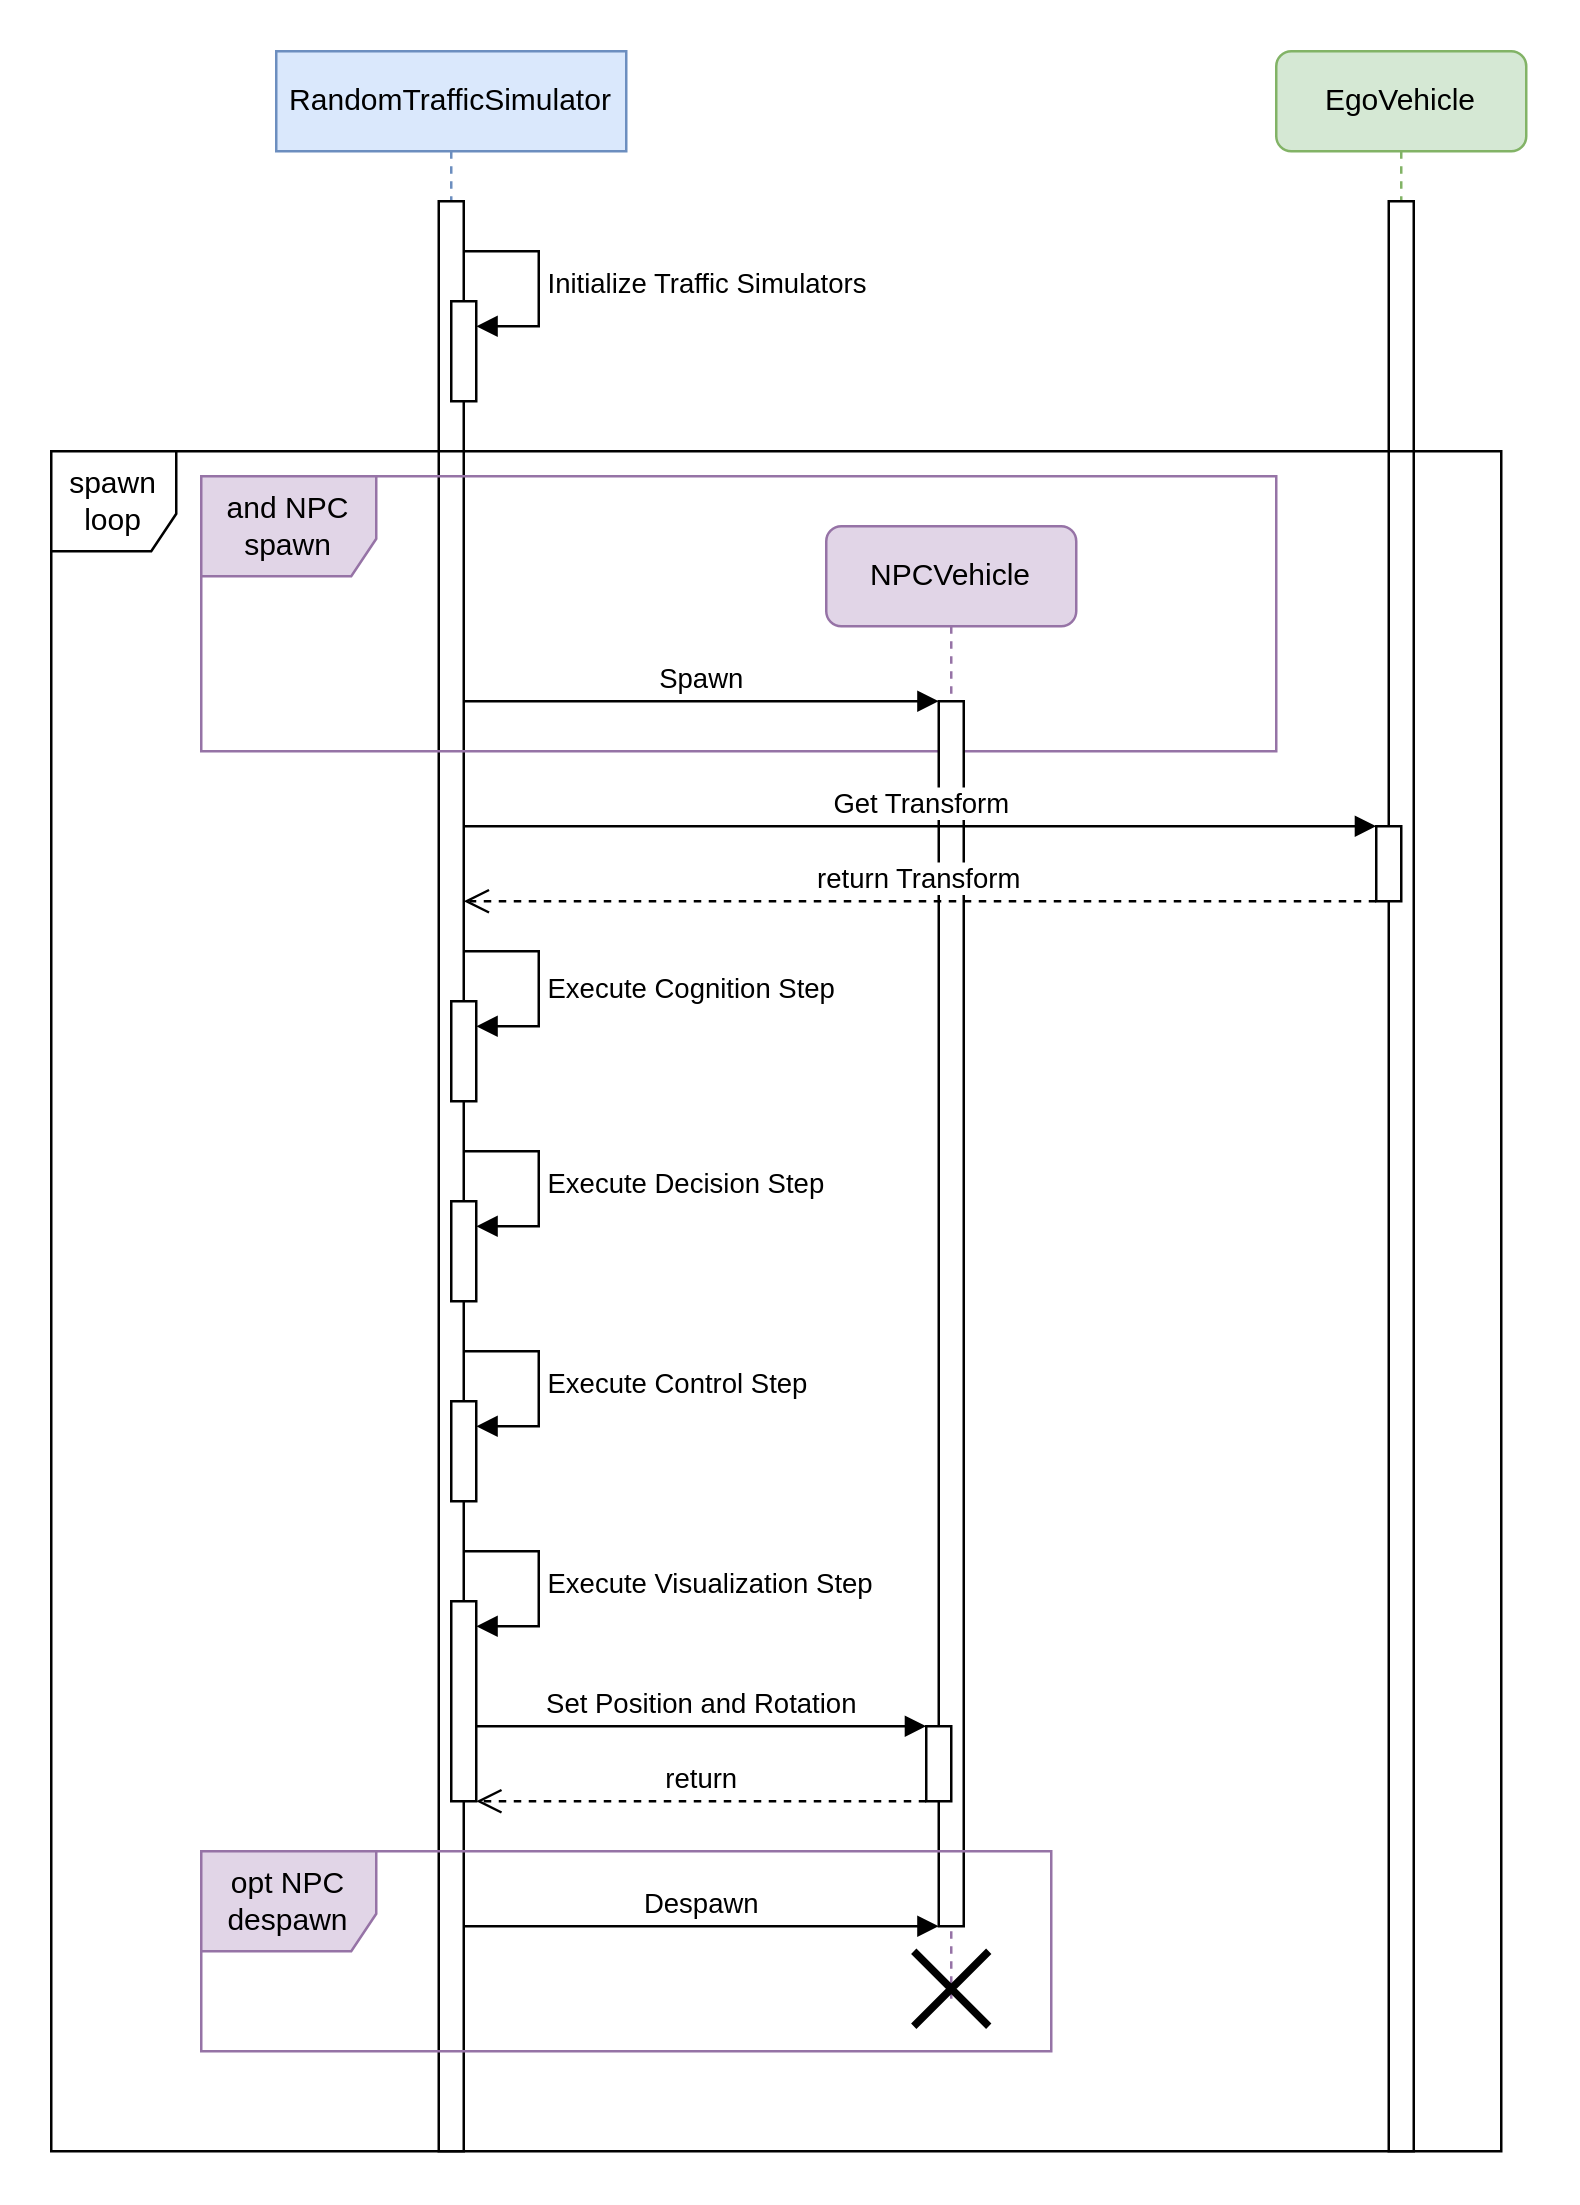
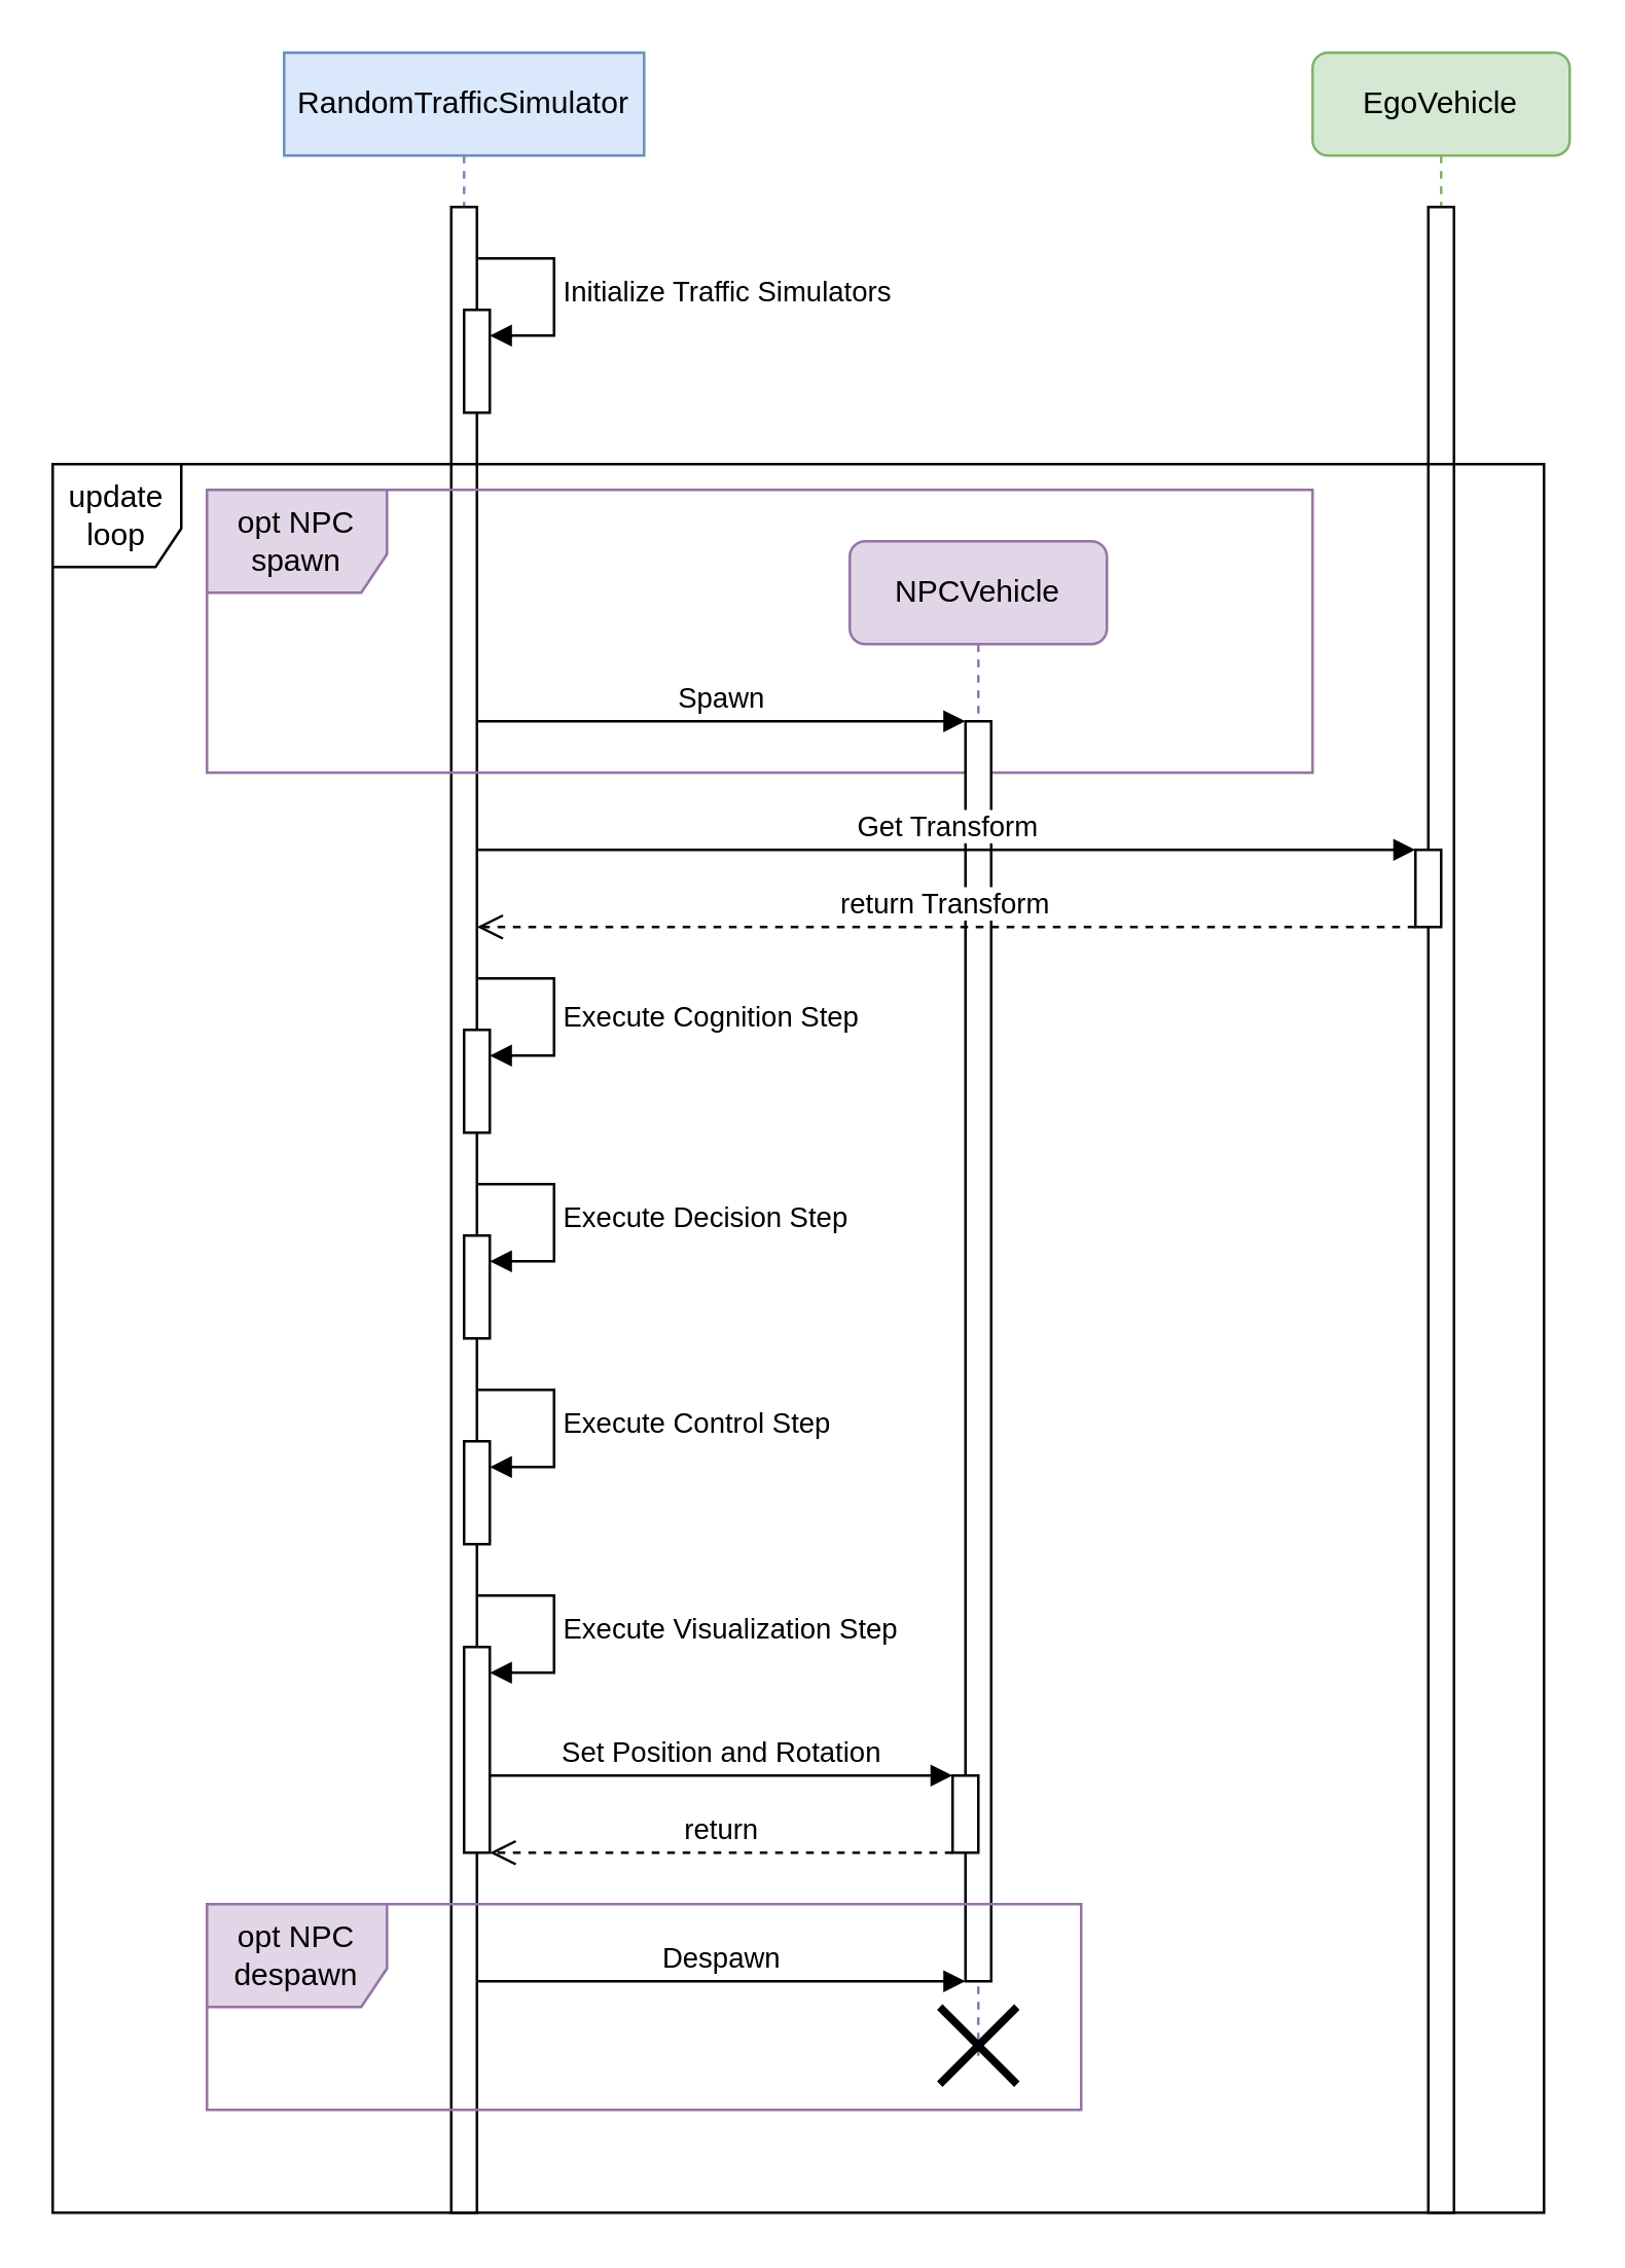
  <mxCell id="0" />
  <mxCell id="1" parent="0" />
  <mxCell id="2" value="&lt;div&gt;RandomTrafficSimulator&lt;/div&gt;" style="shape=umlLifeline;perimeter=lifelinePerimeter;whiteSpace=wrap;html=1;container=0;dropTarget=0;collapsible=0;recursiveResize=0;outlineConnect=0;portConstraint=eastwest;newEdgeStyle={&quot;edgeStyle&quot;:&quot;elbowEdgeStyle&quot;,&quot;elbow&quot;:&quot;vertical&quot;,&quot;curved&quot;:0,&quot;rounded&quot;:0};fillColor=#dae8fc;strokeColor=#6c8ebf;rounded=0;" parent="1" vertex="1"><mxGeometry x="110" y="20" width="140" height="840" as="geometry" /></mxCell>
  <mxCell id="3" value="" style="html=1;points=[];perimeter=orthogonalPerimeter;outlineConnect=0;targetShapes=umlLifeline;portConstraint=eastwest;newEdgeStyle={&quot;edgeStyle&quot;:&quot;elbowEdgeStyle&quot;,&quot;elbow&quot;:&quot;vertical&quot;,&quot;curved&quot;:0,&quot;rounded&quot;:0};" parent="2" vertex="1"><mxGeometry x="65" y="60" width="10" height="780" as="geometry" /></mxCell>
  <mxCell id="4" value="" style="html=1;points=[];perimeter=orthogonalPerimeter;outlineConnect=0;targetShapes=umlLifeline;portConstraint=eastwest;newEdgeStyle={&quot;edgeStyle&quot;:&quot;elbowEdgeStyle&quot;,&quot;elbow&quot;:&quot;vertical&quot;,&quot;curved&quot;:0,&quot;rounded&quot;:0};" vertex="1" parent="2"><mxGeometry x="70" y="100" width="10" height="40" as="geometry" /></mxCell>
  <mxCell id="5" value="Initialize Traffic Simulators" style="html=1;align=left;spacingLeft=2;endArrow=block;rounded=0;edgeStyle=orthogonalEdgeStyle;curved=0;rounded=0;" edge="1" target="4" parent="2"><mxGeometry relative="1" as="geometry"><mxPoint x="75" y="80" as="sourcePoint" /><Array as="points"><mxPoint x="105" y="110" /></Array></mxGeometry></mxCell>
  <mxCell id="6" value="EgoVehicle" style="shape=umlLifeline;perimeter=lifelinePerimeter;whiteSpace=wrap;html=1;container=1;dropTarget=0;collapsible=0;recursiveResize=0;outlineConnect=0;portConstraint=eastwest;newEdgeStyle={&quot;edgeStyle&quot;:&quot;elbowEdgeStyle&quot;,&quot;elbow&quot;:&quot;vertical&quot;,&quot;curved&quot;:0,&quot;rounded&quot;:0};fillColor=#d5e8d4;strokeColor=#82b366;rounded=1;" vertex="1" parent="1"><mxGeometry x="510" y="20" width="100" height="840" as="geometry" /></mxCell>
  <mxCell id="7" value="" style="html=1;points=[];perimeter=orthogonalPerimeter;outlineConnect=0;targetShapes=umlLifeline;portConstraint=eastwest;newEdgeStyle={&quot;edgeStyle&quot;:&quot;elbowEdgeStyle&quot;,&quot;elbow&quot;:&quot;vertical&quot;,&quot;curved&quot;:0,&quot;rounded&quot;:0};" vertex="1" parent="6"><mxGeometry x="45" y="60" width="10" height="780" as="geometry" /></mxCell>
  <mxCell id="8" value="" style="html=1;points=[];perimeter=orthogonalPerimeter;outlineConnect=0;targetShapes=umlLifeline;portConstraint=eastwest;newEdgeStyle={&quot;edgeStyle&quot;:&quot;elbowEdgeStyle&quot;,&quot;elbow&quot;:&quot;vertical&quot;,&quot;curved&quot;:0,&quot;rounded&quot;:0};" vertex="1" parent="6"><mxGeometry x="40" y="310" width="10" height="30" as="geometry" /></mxCell>
- <mxCell id="9" value="spawn loop" style="shape=umlFrame;whiteSpace=wrap;html=1;pointerEvents=0;recursiveResize=0;container=0;collapsible=0;width=50;height=40;" vertex="1" parent="1"><mxGeometry x="20" y="180" width="580" height="680" as="geometry" /></mxCell>
+ <mxCell id="9" value="update loop" style="shape=umlFrame;whiteSpace=wrap;html=1;pointerEvents=0;recursiveResize=0;container=0;collapsible=0;width=50;height=40;" vertex="1" parent="1"><mxGeometry x="20" y="180" width="580" height="680" as="geometry" /></mxCell>
  <mxCell id="10" value="Spawn" style="html=1;verticalAlign=bottom;endArrow=block;edgeStyle=elbowEdgeStyle;elbow=horizontal;curved=0;rounded=0;" edge="1" target="13" parent="1" source="3"><mxGeometry relative="1" as="geometry"><mxPoint x="245" y="280" as="sourcePoint" /><Array as="points"><mxPoint x="250" y="280" /></Array></mxGeometry></mxCell>
- <mxCell id="11" value="and NPC spawn" style="shape=umlFrame;whiteSpace=wrap;html=1;pointerEvents=0;recursiveResize=0;container=0;collapsible=0;width=70;height=40;fillColor=#e1d5e7;strokeColor=#9673a6;" vertex="1" parent="1"><mxGeometry x="80" y="190" width="430" height="110" as="geometry" /></mxCell>
+ <mxCell id="11" value="opt NPC spawn" style="shape=umlFrame;whiteSpace=wrap;html=1;pointerEvents=0;recursiveResize=0;container=0;collapsible=0;width=70;height=40;fillColor=#e1d5e7;strokeColor=#9673a6;" vertex="1" parent="1"><mxGeometry x="80" y="190" width="430" height="110" as="geometry" /></mxCell>
  <mxCell id="12" value="NPCVehicle" style="shape=umlLifeline;perimeter=lifelinePerimeter;whiteSpace=wrap;html=1;container=1;dropTarget=0;collapsible=0;recursiveResize=0;outlineConnect=0;portConstraint=eastwest;newEdgeStyle={&quot;edgeStyle&quot;:&quot;elbowEdgeStyle&quot;,&quot;elbow&quot;:&quot;vertical&quot;,&quot;curved&quot;:0,&quot;rounded&quot;:0};fillColor=#e1d5e7;strokeColor=#9673a6;rounded=1;" vertex="1" parent="1"><mxGeometry x="330" y="210" width="100" height="590" as="geometry" /></mxCell>
  <mxCell id="13" value="" style="html=1;points=[];perimeter=orthogonalPerimeter;outlineConnect=0;targetShapes=umlLifeline;portConstraint=eastwest;newEdgeStyle={&quot;edgeStyle&quot;:&quot;elbowEdgeStyle&quot;,&quot;elbow&quot;:&quot;vertical&quot;,&quot;curved&quot;:0,&quot;rounded&quot;:0};" vertex="1" parent="12"><mxGeometry x="45" y="70" width="10" height="490" as="geometry" /></mxCell>
  <mxCell id="14" value="" style="html=1;points=[];perimeter=orthogonalPerimeter;outlineConnect=0;targetShapes=umlLifeline;portConstraint=eastwest;newEdgeStyle={&quot;edgeStyle&quot;:&quot;elbowEdgeStyle&quot;,&quot;elbow&quot;:&quot;vertical&quot;,&quot;curved&quot;:0,&quot;rounded&quot;:0};" vertex="1" parent="12"><mxGeometry x="40" y="480" width="10" height="30" as="geometry" /></mxCell>
  <mxCell id="15" value="" style="html=1;points=[];perimeter=orthogonalPerimeter;outlineConnect=0;targetShapes=umlLifeline;portConstraint=eastwest;newEdgeStyle={&quot;edgeStyle&quot;:&quot;elbowEdgeStyle&quot;,&quot;elbow&quot;:&quot;vertical&quot;,&quot;curved&quot;:0,&quot;rounded&quot;:0};" vertex="1" parent="1"><mxGeometry x="180" y="400" width="10" height="40" as="geometry" /></mxCell>
  <mxCell id="16" value="&lt;div&gt;Execute Cognition Step&lt;br&gt;&lt;/div&gt;" style="html=1;align=left;spacingLeft=2;endArrow=block;rounded=0;edgeStyle=orthogonalEdgeStyle;curved=0;rounded=0;" edge="1" target="15" parent="1"><mxGeometry x="0.053" relative="1" as="geometry"><mxPoint x="185" y="380" as="sourcePoint" /><Array as="points"><mxPoint x="215" y="380" /><mxPoint x="215" y="410" /></Array><mxPoint as="offset" /></mxGeometry></mxCell>
  <mxCell id="17" value="" style="html=1;points=[];perimeter=orthogonalPerimeter;outlineConnect=0;targetShapes=umlLifeline;portConstraint=eastwest;newEdgeStyle={&quot;edgeStyle&quot;:&quot;elbowEdgeStyle&quot;,&quot;elbow&quot;:&quot;vertical&quot;,&quot;curved&quot;:0,&quot;rounded&quot;:0};" vertex="1" parent="1"><mxGeometry x="180" y="480" width="10" height="40" as="geometry" /></mxCell>
  <mxCell id="18" value="Execute Decision Step" style="html=1;align=left;spacingLeft=2;endArrow=block;rounded=0;edgeStyle=orthogonalEdgeStyle;curved=0;rounded=0;" edge="1" target="17" parent="1"><mxGeometry relative="1" as="geometry"><mxPoint x="185" y="460" as="sourcePoint" /><Array as="points"><mxPoint x="215" y="490" /></Array></mxGeometry></mxCell>
  <mxCell id="19" value="" style="html=1;points=[];perimeter=orthogonalPerimeter;outlineConnect=0;targetShapes=umlLifeline;portConstraint=eastwest;newEdgeStyle={&quot;edgeStyle&quot;:&quot;elbowEdgeStyle&quot;,&quot;elbow&quot;:&quot;vertical&quot;,&quot;curved&quot;:0,&quot;rounded&quot;:0};" vertex="1" parent="1"><mxGeometry x="180" y="560" width="10" height="40" as="geometry" /></mxCell>
  <mxCell id="20" value="Execute Control Step" style="html=1;align=left;spacingLeft=2;endArrow=block;rounded=0;edgeStyle=orthogonalEdgeStyle;curved=0;rounded=0;" edge="1" target="19" parent="1"><mxGeometry relative="1" as="geometry"><mxPoint x="185" y="540" as="sourcePoint" /><Array as="points"><mxPoint x="215" y="570" /></Array></mxGeometry></mxCell>
  <mxCell id="21" value="" style="html=1;points=[];perimeter=orthogonalPerimeter;outlineConnect=0;targetShapes=umlLifeline;portConstraint=eastwest;newEdgeStyle={&quot;edgeStyle&quot;:&quot;elbowEdgeStyle&quot;,&quot;elbow&quot;:&quot;vertical&quot;,&quot;curved&quot;:0,&quot;rounded&quot;:0};" vertex="1" parent="1"><mxGeometry x="180" y="640" width="10" height="80" as="geometry" /></mxCell>
  <mxCell id="22" value="Execute Visualization Step" style="html=1;align=left;spacingLeft=2;endArrow=block;rounded=0;edgeStyle=orthogonalEdgeStyle;curved=0;rounded=0;" edge="1" target="21" parent="1"><mxGeometry relative="1" as="geometry"><mxPoint x="185" y="620" as="sourcePoint" /><Array as="points"><mxPoint x="215" y="650" /></Array></mxGeometry></mxCell>
  <mxCell id="23" value="Set Position and Rotation" style="html=1;verticalAlign=bottom;endArrow=block;edgeStyle=elbowEdgeStyle;elbow=vertical;curved=0;rounded=0;" edge="1" target="14" parent="1" source="21"><mxGeometry relative="1" as="geometry"><mxPoint x="295" y="700" as="sourcePoint" /><Array as="points"><mxPoint x="280" y="690" /></Array></mxGeometry></mxCell>
  <mxCell id="24" value="return" style="html=1;verticalAlign=bottom;endArrow=open;dashed=1;endSize=8;edgeStyle=elbowEdgeStyle;elbow=vertical;curved=0;rounded=0;" edge="1" source="14" parent="1" target="21"><mxGeometry relative="1" as="geometry"><mxPoint x="190" y="730" as="targetPoint" /><mxPoint x="380" y="720" as="sourcePoint" /><Array as="points"><mxPoint x="300" y="720" /></Array></mxGeometry></mxCell>
  <mxCell id="25" value="Get Transform" style="html=1;verticalAlign=bottom;endArrow=block;edgeStyle=elbowEdgeStyle;elbow=vertical;curved=0;rounded=0;" edge="1" target="8" parent="1"><mxGeometry relative="1" as="geometry"><mxPoint x="185" y="330" as="sourcePoint" /><mxPoint x="590" y="330" as="targetPoint" /></mxGeometry></mxCell>
  <mxCell id="26" value="return Transform" style="html=1;verticalAlign=bottom;endArrow=open;dashed=1;endSize=8;edgeStyle=elbowEdgeStyle;elbow=vertical;curved=0;rounded=0;" edge="1" source="8" parent="1"><mxGeometry relative="1" as="geometry"><mxPoint x="185" y="360" as="targetPoint" /><mxPoint x="590" y="360" as="sourcePoint" /></mxGeometry></mxCell>
  <mxCell id="27" value="opt NPC despawn" style="shape=umlFrame;whiteSpace=wrap;html=1;pointerEvents=0;recursiveResize=0;container=1;collapsible=0;width=70;height=40;fillColor=#e1d5e7;strokeColor=#9673a6;" vertex="1" parent="1"><mxGeometry x="80" y="740" width="340" height="80" as="geometry" /></mxCell>
  <mxCell id="28" value="Despawn" style="html=1;verticalAlign=bottom;endArrow=block;edgeStyle=elbowEdgeStyle;elbow=vertical;curved=0;rounded=0;" edge="1" parent="27"><mxGeometry width="80" relative="1" as="geometry"><mxPoint x="105" y="30" as="sourcePoint" /><mxPoint x="295" y="30" as="targetPoint" /><Array as="points"><mxPoint x="290" y="30" /></Array></mxGeometry></mxCell>
  <mxCell id="29" value="" style="shape=umlDestroy;whiteSpace=wrap;html=1;strokeWidth=3;targetShapes=umlLifeline;" vertex="1" parent="27"><mxGeometry x="285" y="40" width="30" height="30" as="geometry" /></mxCell>
